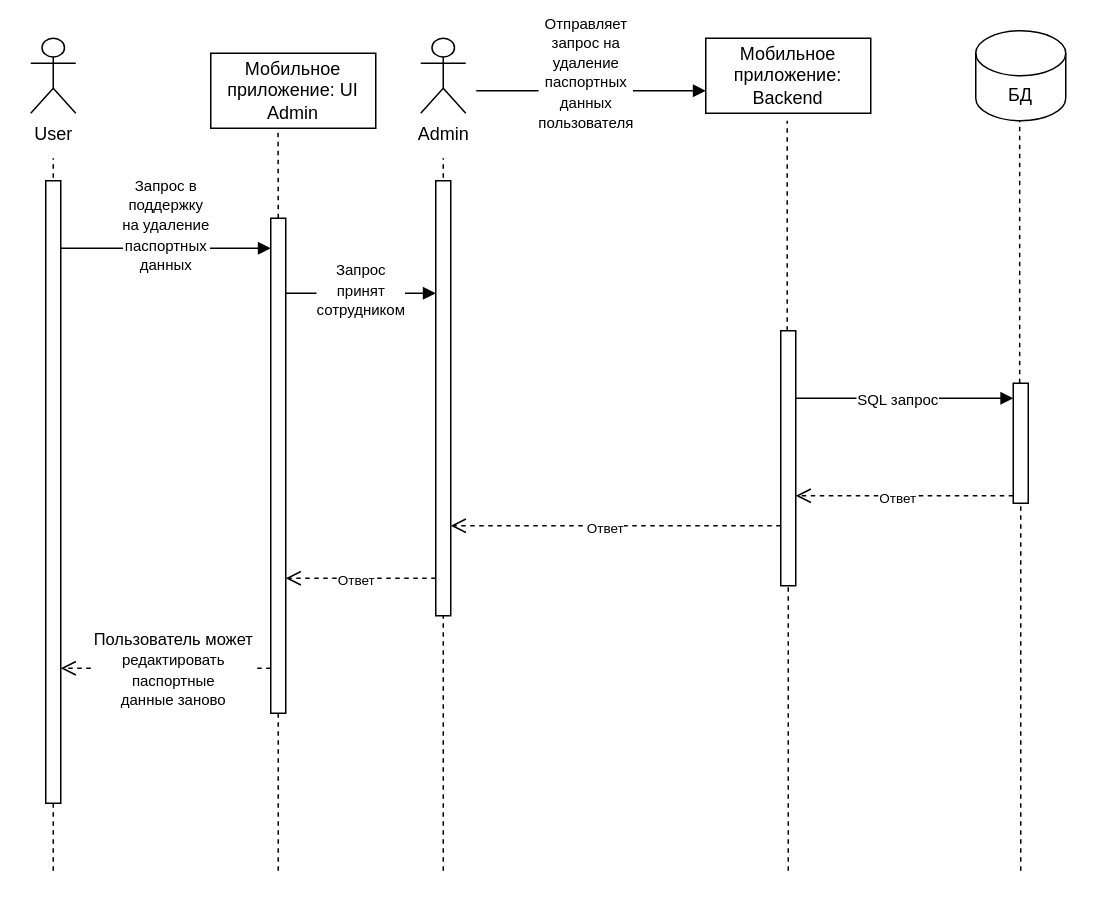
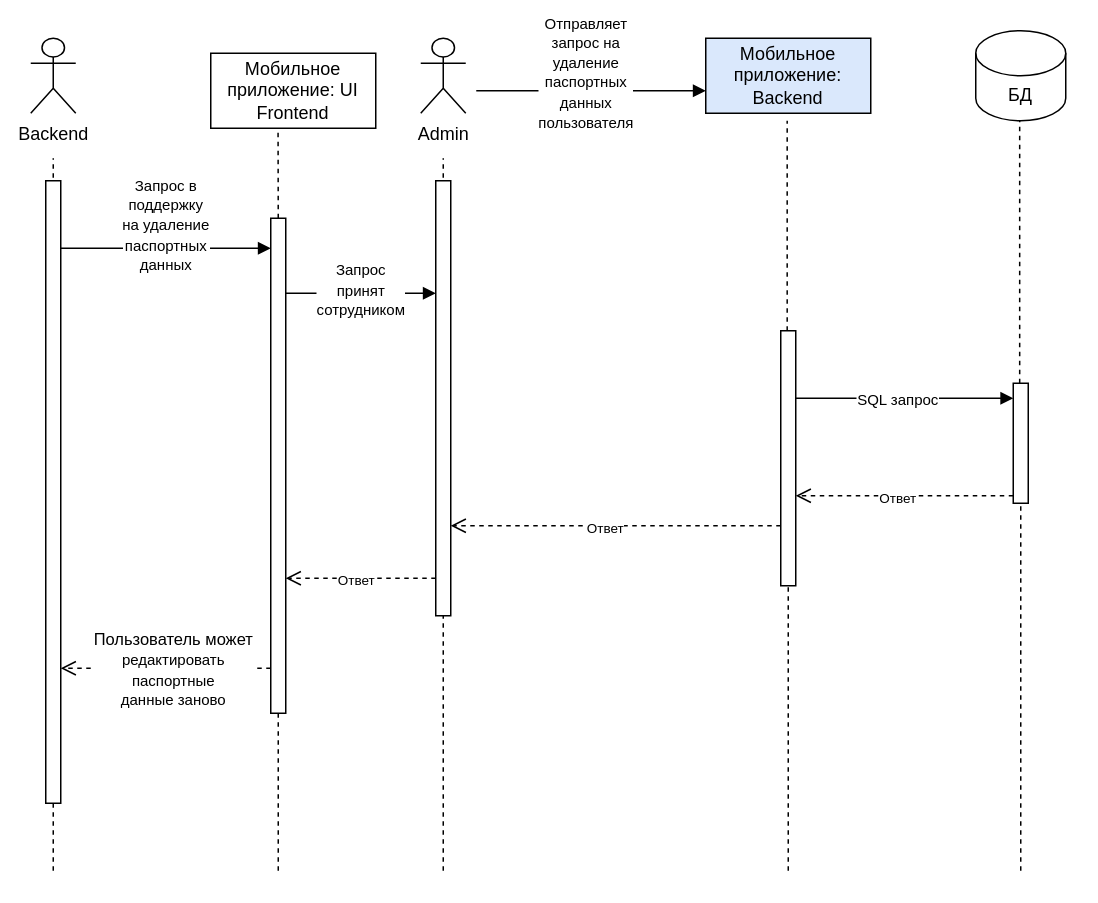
  <mxCell id="0" />
  <mxCell id="1" parent="0" />
- <mxCell id="2" value="User" style="shape=umlActor;verticalLabelPosition=bottom;verticalAlign=top;html=1;outlineConnect=0;" vertex="1" parent="1"><mxGeometry x="20" y="25" width="30" height="50" as="geometry" /></mxCell>
- <mxCell id="3" value="Мобильное&lt;br&gt;приложение:&lt;br&gt;Backend" style="html=1;whiteSpace=wrap;" vertex="1" parent="1"><mxGeometry x="470" y="25" width="110" height="50" as="geometry" /></mxCell>
- <mxCell id="4" value="Мобильное&lt;br&gt;приложение: UI&lt;br&gt;Admin" style="html=1;whiteSpace=wrap;" vertex="1" parent="1"><mxGeometry x="140" y="35" width="110" height="50" as="geometry" /></mxCell>
+ <mxCell id="2" value="Backend" style="shape=umlActor;verticalLabelPosition=bottom;verticalAlign=top;html=1;outlineConnect=0;" vertex="1" parent="1"><mxGeometry x="20" y="25" width="30" height="50" as="geometry" /></mxCell>
+ <mxCell id="3" value="Мобильное&lt;br&gt;приложение:&lt;br&gt;Backend" style="html=1;whiteSpace=wrap;fillColor=#dae8fc;" vertex="1" parent="1"><mxGeometry x="470" y="25" width="110" height="50" as="geometry" /></mxCell>
+ <mxCell id="4" value="Мобильное&lt;br&gt;приложение: UI&lt;br&gt;Frontend" style="html=1;whiteSpace=wrap;" vertex="1" parent="1"><mxGeometry x="140" y="35" width="110" height="50" as="geometry" /></mxCell>
  <mxCell id="5" value="БД" style="shape=cylinder3;whiteSpace=wrap;html=1;boundedLbl=1;backgroundOutline=1;size=15;" vertex="1" parent="1"><mxGeometry x="650" y="20" width="60" height="60" as="geometry" /></mxCell>
  <mxCell id="6" value="" style="endArrow=none;dashed=1;html=1;rounded=0;entryX=0.408;entryY=1.033;entryDx=0;entryDy=0;entryPerimeter=0;" edge="1" parent="1" target="4"><mxGeometry width="50" height="50" relative="1" as="geometry"><mxPoint x="185" y="145" as="sourcePoint" /><mxPoint x="190" y="85" as="targetPoint" /></mxGeometry></mxCell>
  <mxCell id="7" value="" style="endArrow=none;dashed=1;html=1;rounded=0;" edge="1" parent="1" source="18"><mxGeometry width="50" height="50" relative="1" as="geometry"><mxPoint x="679" y="670" as="sourcePoint" /><mxPoint x="679.29" y="80" as="targetPoint" /></mxGeometry></mxCell>
  <mxCell id="8" value="" style="endArrow=none;dashed=1;html=1;rounded=0;" edge="1" parent="1" source="12"><mxGeometry width="50" height="50" relative="1" as="geometry"><mxPoint x="520" y="660" as="sourcePoint" /><mxPoint x="524.29" y="80" as="targetPoint" /></mxGeometry></mxCell>
  <mxCell id="9" value="" style="endArrow=none;dashed=1;html=1;rounded=0;" edge="1" parent="1" target="10"><mxGeometry width="50" height="50" relative="1" as="geometry"><mxPoint x="185" y="580" as="sourcePoint" /><mxPoint x="214.29" y="110" as="targetPoint" /></mxGeometry></mxCell>
  <mxCell id="10" value="" style="html=1;points=[[0,0,0,0,5],[0,1,0,0,-5],[1,0,0,0,5],[1,1,0,0,-5]];perimeter=orthogonalPerimeter;outlineConnect=0;targetShapes=umlLifeline;portConstraint=eastwest;newEdgeStyle={&quot;curved&quot;:0,&quot;rounded&quot;:0};" vertex="1" parent="1"><mxGeometry x="180" y="145" width="10" height="330" as="geometry" /></mxCell>
  <mxCell id="11" value="" style="endArrow=none;dashed=1;html=1;rounded=0;entryX=0.5;entryY=0.971;entryDx=0;entryDy=0;entryPerimeter=0;" edge="1" parent="1" target="12"><mxGeometry width="50" height="50" relative="1" as="geometry"><mxPoint x="525" y="580" as="sourcePoint" /><mxPoint x="525" y="440" as="targetPoint" /></mxGeometry></mxCell>
  <mxCell id="12" value="" style="html=1;points=[[0,0,0,0,5],[0,1,0,0,-5],[1,0,0,0,5],[1,1,0,0,-5]];perimeter=orthogonalPerimeter;outlineConnect=0;targetShapes=umlLifeline;portConstraint=eastwest;newEdgeStyle={&quot;curved&quot;:0,&quot;rounded&quot;:0};" vertex="1" parent="1"><mxGeometry x="520" y="220" width="10" height="170" as="geometry" /></mxCell>
  <mxCell id="13" value="&lt;font size=&quot;1&quot;&gt;SQL запрос&lt;/font&gt;" style="html=1;verticalAlign=bottom;endArrow=block;curved=0;rounded=0;" edge="1" parent="1"><mxGeometry x="-0.067" y="-10" width="80" relative="1" as="geometry"><mxPoint x="530" y="265" as="sourcePoint" /><mxPoint x="675" y="265" as="targetPoint" /><mxPoint as="offset" /></mxGeometry></mxCell>
  <mxCell id="14" value="&lt;font style=&quot;font-size: 9px;&quot;&gt;Ответ&lt;/font&gt;" style="html=1;verticalAlign=bottom;endArrow=open;dashed=1;endSize=8;curved=0;rounded=0;exitX=0;exitY=1;exitDx=0;exitDy=-5;exitPerimeter=0;" edge="1" parent="1" source="18" target="12"><mxGeometry x="0.067" y="10" relative="1" as="geometry"><mxPoint x="670" y="235" as="sourcePoint" /><mxPoint x="530" y="235" as="targetPoint" /><mxPoint as="offset" /></mxGeometry></mxCell>
  <mxCell id="15" value="" style="endArrow=none;dashed=1;html=1;rounded=0;" edge="1" parent="1"><mxGeometry width="50" height="50" relative="1" as="geometry"><mxPoint x="35" y="580" as="sourcePoint" /><mxPoint x="35" y="105" as="targetPoint" /></mxGeometry></mxCell>
  <mxCell id="16" value="" style="html=1;points=[[0,0,0,0,5],[0,1,0,0,-5],[1,0,0,0,5],[1,1,0,0,-5]];perimeter=orthogonalPerimeter;outlineConnect=0;targetShapes=umlLifeline;portConstraint=eastwest;newEdgeStyle={&quot;curved&quot;:0,&quot;rounded&quot;:0};" vertex="1" parent="1"><mxGeometry x="30" y="120" width="10" height="415" as="geometry" /></mxCell>
  <mxCell id="17" value="" style="endArrow=none;dashed=1;html=1;rounded=0;" edge="1" parent="1" target="18"><mxGeometry width="50" height="50" relative="1" as="geometry"><mxPoint x="680" y="580" as="sourcePoint" /><mxPoint x="679.29" y="80" as="targetPoint" /></mxGeometry></mxCell>
  <mxCell id="18" value="" style="html=1;points=[[0,0,0,0,5],[0,1,0,0,-5],[1,0,0,0,5],[1,1,0,0,-5]];perimeter=orthogonalPerimeter;outlineConnect=0;targetShapes=umlLifeline;portConstraint=eastwest;newEdgeStyle={&quot;curved&quot;:0,&quot;rounded&quot;:0};" vertex="1" parent="1"><mxGeometry x="675" y="255" width="10" height="80" as="geometry" /></mxCell>
  <mxCell id="19" value="&lt;font size=&quot;1&quot;&gt;Отправляет&lt;br&gt;запрос на&lt;br&gt;удаление&lt;br&gt;паспортных&lt;br&gt;данных&lt;br&gt;пользователя&lt;br&gt;&lt;/font&gt;" style="html=1;verticalAlign=bottom;endArrow=block;curved=0;rounded=0;" edge="1" parent="1"><mxGeometry x="-0.046" y="-30" width="80" relative="1" as="geometry"><mxPoint x="317" y="60" as="sourcePoint" /><mxPoint x="470" y="60" as="targetPoint" /><mxPoint as="offset" /></mxGeometry></mxCell>
  <mxCell id="20" value="Admin" style="shape=umlActor;verticalLabelPosition=bottom;verticalAlign=top;html=1;outlineConnect=0;" vertex="1" parent="1"><mxGeometry x="280" y="25" width="30" height="50" as="geometry" /></mxCell>
  <mxCell id="21" value="" style="endArrow=none;dashed=1;html=1;rounded=0;" edge="1" parent="1"><mxGeometry width="50" height="50" relative="1" as="geometry"><mxPoint x="295" y="580" as="sourcePoint" /><mxPoint x="295" y="105" as="targetPoint" /></mxGeometry></mxCell>
  <mxCell id="22" value="" style="html=1;points=[[0,0,0,0,5],[0,1,0,0,-5],[1,0,0,0,5],[1,1,0,0,-5]];perimeter=orthogonalPerimeter;outlineConnect=0;targetShapes=umlLifeline;portConstraint=eastwest;newEdgeStyle={&quot;curved&quot;:0,&quot;rounded&quot;:0};" vertex="1" parent="1"><mxGeometry x="290" y="120" width="10" height="290" as="geometry" /></mxCell>
  <mxCell id="23" value="&lt;font size=&quot;1&quot;&gt;Запрос в&lt;br&gt;поддержку&lt;br&gt;на удаление&lt;br&gt;паспортных&lt;br&gt;данных&lt;br&gt;&lt;/font&gt;" style="html=1;verticalAlign=bottom;endArrow=block;curved=0;rounded=0;" edge="1" parent="1" source="16"><mxGeometry y="-20" width="80" relative="1" as="geometry"><mxPoint x="70" y="165" as="sourcePoint" /><mxPoint x="180" y="165" as="targetPoint" /><mxPoint as="offset" /></mxGeometry></mxCell>
  <mxCell id="24" value="&lt;font size=&quot;1&quot;&gt;Запрос&lt;br&gt;принят&lt;br&gt;сотрудником&lt;br&gt;&lt;/font&gt;" style="html=1;verticalAlign=bottom;endArrow=block;curved=0;rounded=0;" edge="1" parent="1" source="10"><mxGeometry y="-20" width="80" relative="1" as="geometry"><mxPoint x="200" y="195" as="sourcePoint" /><mxPoint x="290" y="195" as="targetPoint" /><mxPoint as="offset" /></mxGeometry></mxCell>
  <mxCell id="25" value="&lt;font style=&quot;font-size: 9px;&quot;&gt;Ответ&lt;/font&gt;" style="html=1;verticalAlign=bottom;endArrow=open;dashed=1;endSize=8;curved=0;rounded=0;exitX=0;exitY=1;exitDx=0;exitDy=-5;exitPerimeter=0;" edge="1" parent="1" target="22"><mxGeometry x="0.067" y="10" relative="1" as="geometry"><mxPoint x="520" y="350" as="sourcePoint" /><mxPoint x="375" y="350" as="targetPoint" /><mxPoint as="offset" /></mxGeometry></mxCell>
  <mxCell id="26" value="&lt;font style=&quot;font-size: 9px;&quot;&gt;Ответ&lt;/font&gt;" style="html=1;verticalAlign=bottom;endArrow=open;dashed=1;endSize=8;curved=0;rounded=0;exitX=0;exitY=1;exitDx=0;exitDy=-5;exitPerimeter=0;" edge="1" parent="1"><mxGeometry x="0.067" y="10" relative="1" as="geometry"><mxPoint x="290" y="385" as="sourcePoint" /><mxPoint x="190" y="385" as="targetPoint" /><mxPoint as="offset" /></mxGeometry></mxCell>
  <mxCell id="27" value="Пользователь может&lt;br style=&quot;border-color: var(--border-color); font-size: x-small;&quot;&gt;&lt;span style=&quot;font-size: x-small;&quot;&gt;редактировать&lt;/span&gt;&lt;br style=&quot;border-color: var(--border-color); font-size: x-small;&quot;&gt;&lt;span style=&quot;font-size: x-small;&quot;&gt;паспортные&lt;/span&gt;&lt;br style=&quot;border-color: var(--border-color); font-size: x-small;&quot;&gt;&lt;span style=&quot;font-size: x-small;&quot;&gt;данные заново&lt;/span&gt;&lt;font size=&quot;1&quot;&gt;&lt;br&gt;&lt;/font&gt;" style="html=1;verticalAlign=bottom;endArrow=open;dashed=1;endSize=8;curved=0;rounded=0;" edge="1" parent="1" target="16"><mxGeometry x="-0.067" y="30" relative="1" as="geometry"><mxPoint x="180" y="445" as="sourcePoint" /><mxPoint x="80" y="445" as="targetPoint" /><mxPoint as="offset" /></mxGeometry></mxCell>
